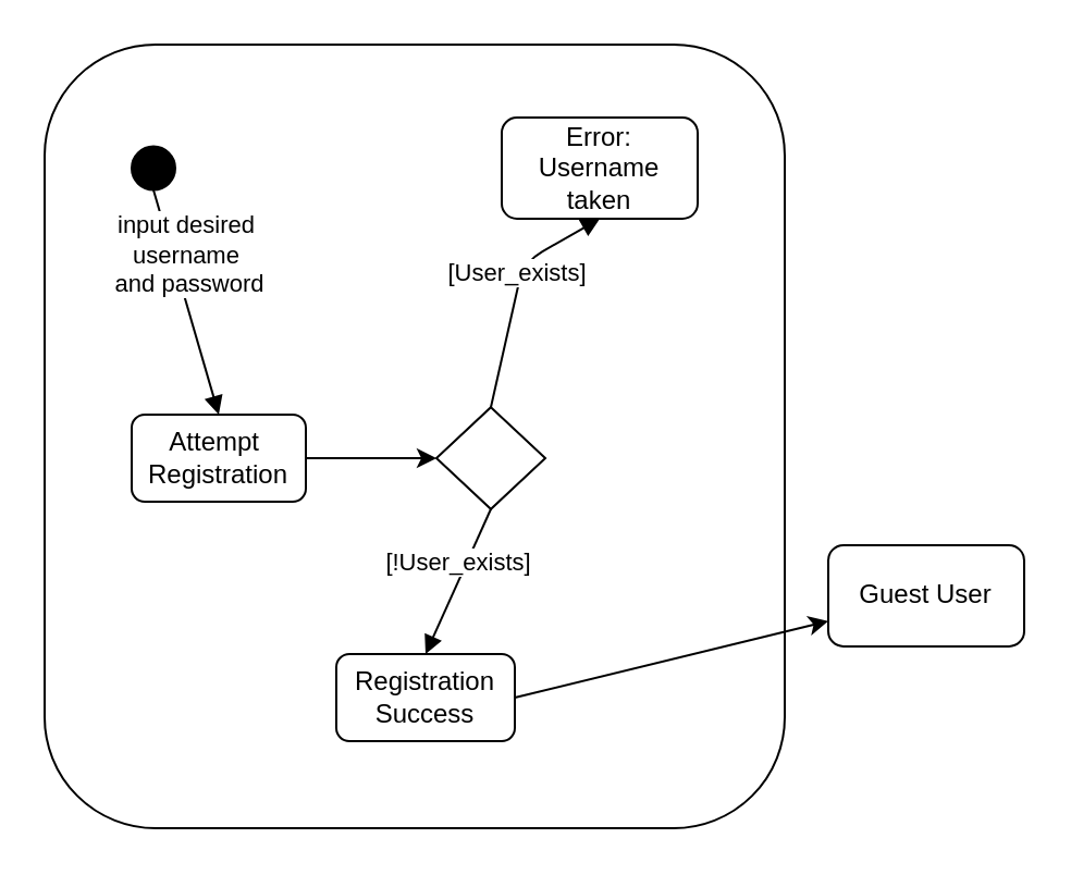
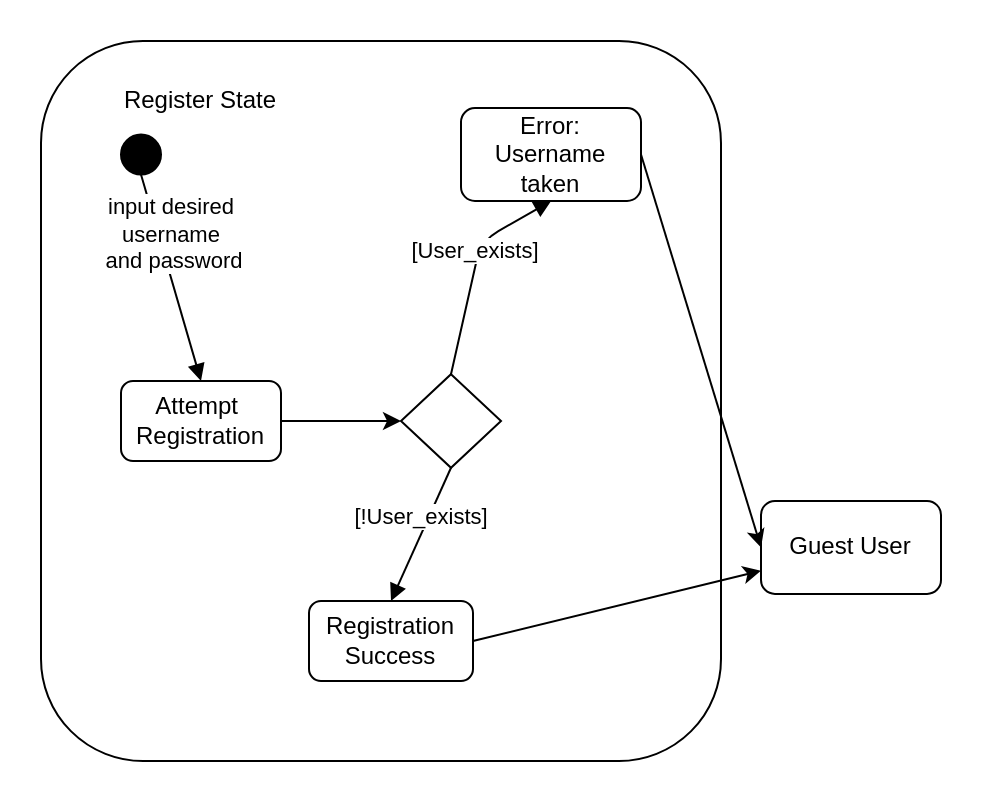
  <mxCell id="0" />
  <mxCell id="1" parent="0" />
  <mxCell id="2" value="" style="rounded=1;whiteSpace=wrap;html=1;" vertex="1" parent="1"><mxGeometry x="20" y="20" width="340" height="360" as="geometry" /></mxCell>
+ <mxCell id="3" value="Register State" style="text;html=1;strokeColor=none;fillColor=none;align=center;verticalAlign=middle;whiteSpace=wrap;rounded=0;" vertex="1" parent="1"><mxGeometry x="40" y="40" width="120" height="20" as="geometry" /></mxCell>
  <mxCell id="4" value="Attempt&amp;nbsp;&lt;br&gt;Registration" style="shape=ext;rounded=1;html=1;whiteSpace=wrap;" vertex="1" parent="1"><mxGeometry x="60" y="190" width="80" height="40" as="geometry" /></mxCell>
  <mxCell id="5" value="" style="shape=mxgraph.bpmn.shape;html=1;verticalLabelPosition=bottom;labelBackgroundColor=#ffffff;verticalAlign=top;align=center;perimeter=ellipsePerimeter;outlineConnect=0;outline=standard;symbol=general;fillColor=#000000;" vertex="1" parent="1"><mxGeometry x="60" y="66.78" width="20" height="20" as="geometry" /></mxCell>
  <mxCell id="6" value="Registration Success" style="shape=ext;rounded=1;html=1;whiteSpace=wrap;" vertex="1" parent="1"><mxGeometry x="154" y="300" width="82" height="40" as="geometry" /></mxCell>
  <mxCell id="7" value="Error: Username taken" style="shape=ext;rounded=1;html=1;whiteSpace=wrap;" vertex="1" parent="1"><mxGeometry x="230" y="53.55" width="90" height="46.45" as="geometry" /></mxCell>
  <mxCell id="8" value="[User_exists]" style="html=1;verticalAlign=bottom;endArrow=block;exitX=0.5;exitY=0;exitDx=0;exitDy=0;entryX=0.5;entryY=1;entryDx=0;entryDy=0;" edge="1" parent="1" source="12" target="7"><mxGeometry width="80" relative="1" as="geometry"><mxPoint x="300" y="220" as="sourcePoint" /><mxPoint x="380" y="220" as="targetPoint" /><Array as="points"><mxPoint x="240" y="120" /></Array></mxGeometry></mxCell>
  <mxCell id="9" value="[!User_exists]" style="html=1;verticalAlign=bottom;endArrow=block;exitX=0.5;exitY=1;exitDx=0;exitDy=0;entryX=0.5;entryY=0;entryDx=0;entryDy=0;" edge="1" parent="1" source="12" target="6"><mxGeometry width="80" relative="1" as="geometry"><mxPoint x="107.1" y="102.9" as="sourcePoint" /><mxPoint x="295" y="270" as="targetPoint" /><Array as="points" /></mxGeometry></mxCell>
  <mxCell id="10" value="input desired&lt;br&gt;username&lt;br&gt;&amp;nbsp;and password" style="html=1;verticalAlign=bottom;endArrow=block;exitX=0.5;exitY=1;exitDx=0;exitDy=0;entryX=0.5;entryY=0;entryDx=0;entryDy=0;" edge="1" parent="1" source="5" target="4"><mxGeometry width="80" relative="1" as="geometry"><mxPoint x="117.1" y="112.9" as="sourcePoint" /><mxPoint x="305" y="280" as="targetPoint" /><Array as="points" /></mxGeometry></mxCell>
  <mxCell id="11" value="Guest User" style="shape=ext;rounded=1;html=1;whiteSpace=wrap;" vertex="1" parent="1"><mxGeometry x="380" y="250" width="90" height="46.45" as="geometry" /></mxCell>
  <mxCell id="12" value="" style="rhombus;whiteSpace=wrap;html=1;" vertex="1" parent="1"><mxGeometry x="200" y="186.61" width="50" height="46.78" as="geometry" /></mxCell>
  <mxCell id="13" value="" style="endArrow=classic;html=1;exitX=1;exitY=0.5;exitDx=0;exitDy=0;entryX=0;entryY=0.5;entryDx=0;entryDy=0;" edge="1" parent="1" source="4" target="12"><mxGeometry width="50" height="50" relative="1" as="geometry"><mxPoint x="320" y="270" as="sourcePoint" /><mxPoint x="370" y="220" as="targetPoint" /></mxGeometry></mxCell>
+ <mxCell id="14" value="" style="endArrow=classic;html=1;exitX=1;exitY=0.5;exitDx=0;exitDy=0;entryX=0;entryY=0.5;entryDx=0;entryDy=0;" edge="1" parent="1" source="7" target="11"><mxGeometry width="50" height="50" relative="1" as="geometry"><mxPoint x="510" y="218.39" as="sourcePoint" /><mxPoint x="580" y="188.387" as="targetPoint" /></mxGeometry></mxCell>
  <mxCell id="15" value="" style="endArrow=classic;html=1;exitX=1;exitY=0.5;exitDx=0;exitDy=0;entryX=0;entryY=0.75;entryDx=0;entryDy=0;" edge="1" parent="1" source="6" target="11"><mxGeometry width="50" height="50" relative="1" as="geometry"><mxPoint x="300" y="86.775" as="sourcePoint" /><mxPoint x="580" y="176.775" as="targetPoint" /></mxGeometry></mxCell>
